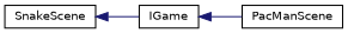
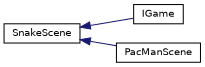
  digraph {
    rankdir=LR
    node [color=black fillcolor=white fontname=Helvetica fontsize=10 shape=record style=filled]
    edge [color=midnightblue dir=back fontname=Helvetica fontsize=10 labelfontname=Helvetica labelfontsize=10 style=solid]
    n1 [height=0.2 label=IGame width=0.4]
    n2 [height=0.2 label=PacManScene width=0.4]
    n3 [height=0.2 label=SnakeScene width=0.4]
-   n1 -> n2
+   n3 -> n2
    n3 -> n1
  }
